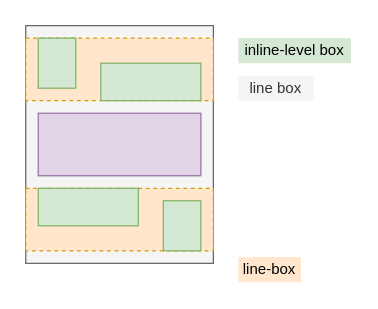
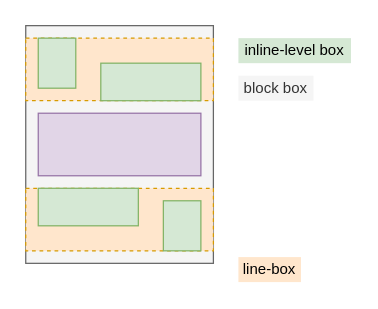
  <mxCell id="0" />
  <mxCell id="1" parent="0" />
  <mxCell id="2" value="inline-level box" style="text;html=1;strokeColor=none;fillColor=#d5e8d4;align=center;verticalAlign=middle;whiteSpace=wrap;rounded=0;" vertex="1" parent="1"><mxGeometry x="190" y="30" width="90" height="20" as="geometry" /></mxCell>
  <mxCell id="3" value="" style="rounded=0;whiteSpace=wrap;html=1;fillColor=#f5f5f5;strokeColor=#666666;fontColor=#333333;" vertex="1" parent="1"><mxGeometry x="20" y="20" width="150" height="190" as="geometry" /></mxCell>
- <mxCell id="4" value="line box" style="text;html=1;strokeColor=none;fillColor=#f5f5f5;align=center;verticalAlign=middle;whiteSpace=wrap;rounded=0;fontColor=#333333;" vertex="1" parent="1"><mxGeometry x="190" y="60" width="60" height="20" as="geometry" /></mxCell>
+ <mxCell id="4" value="block box" style="text;html=1;strokeColor=none;fillColor=#f5f5f5;align=center;verticalAlign=middle;whiteSpace=wrap;rounded=0;fontColor=#333333;" vertex="1" parent="1"><mxGeometry x="190" y="60" width="60" height="20" as="geometry" /></mxCell>
  <mxCell id="5" value="" style="rounded=0;whiteSpace=wrap;html=1;fillColor=#ffe6cc;strokeColor=#d79b00;dashed=1;" vertex="1" parent="1"><mxGeometry x="20" y="30" width="150" height="50" as="geometry" /></mxCell>
  <mxCell id="6" value="" style="rounded=0;whiteSpace=wrap;html=1;fillColor=#ffe6cc;strokeColor=#d79b00;dashed=1;" vertex="1" parent="1"><mxGeometry x="20" y="150" width="150" height="50" as="geometry" /></mxCell>
  <mxCell id="7" value="" style="rounded=0;whiteSpace=wrap;html=1;fillColor=#e1d5e7;strokeColor=#9673a6;" vertex="1" parent="1"><mxGeometry x="30" y="90" width="130" height="50" as="geometry" /></mxCell>
  <mxCell id="8" value="" style="rounded=0;whiteSpace=wrap;html=1;fillColor=#d5e8d4;strokeColor=#82b366;" vertex="1" parent="1"><mxGeometry x="30" y="30" width="30" height="40" as="geometry" /></mxCell>
  <mxCell id="9" value="" style="rounded=0;whiteSpace=wrap;html=1;fillColor=#d5e8d4;strokeColor=#82b366;" vertex="1" parent="1"><mxGeometry x="80" y="50" width="80" height="30" as="geometry" /></mxCell>
  <mxCell id="10" value="" style="rounded=0;whiteSpace=wrap;html=1;fillColor=#d5e8d4;strokeColor=#82b366;" vertex="1" parent="1"><mxGeometry x="30" y="150" width="80" height="30" as="geometry" /></mxCell>
  <mxCell id="11" value="" style="rounded=0;whiteSpace=wrap;html=1;fillColor=#d5e8d4;strokeColor=#82b366;" vertex="1" parent="1"><mxGeometry x="130" y="160" width="30" height="40" as="geometry" /></mxCell>
  <mxCell id="12" value="&lt;span style=&quot;color: rgb(0 , 0 , 0)&quot;&gt;line-box&lt;/span&gt;" style="text;html=1;strokeColor=none;fillColor=#ffe6cc;align=center;verticalAlign=middle;whiteSpace=wrap;rounded=0;" vertex="1" parent="1"><mxGeometry x="190" y="205" width="50" height="20" as="geometry" /></mxCell>
